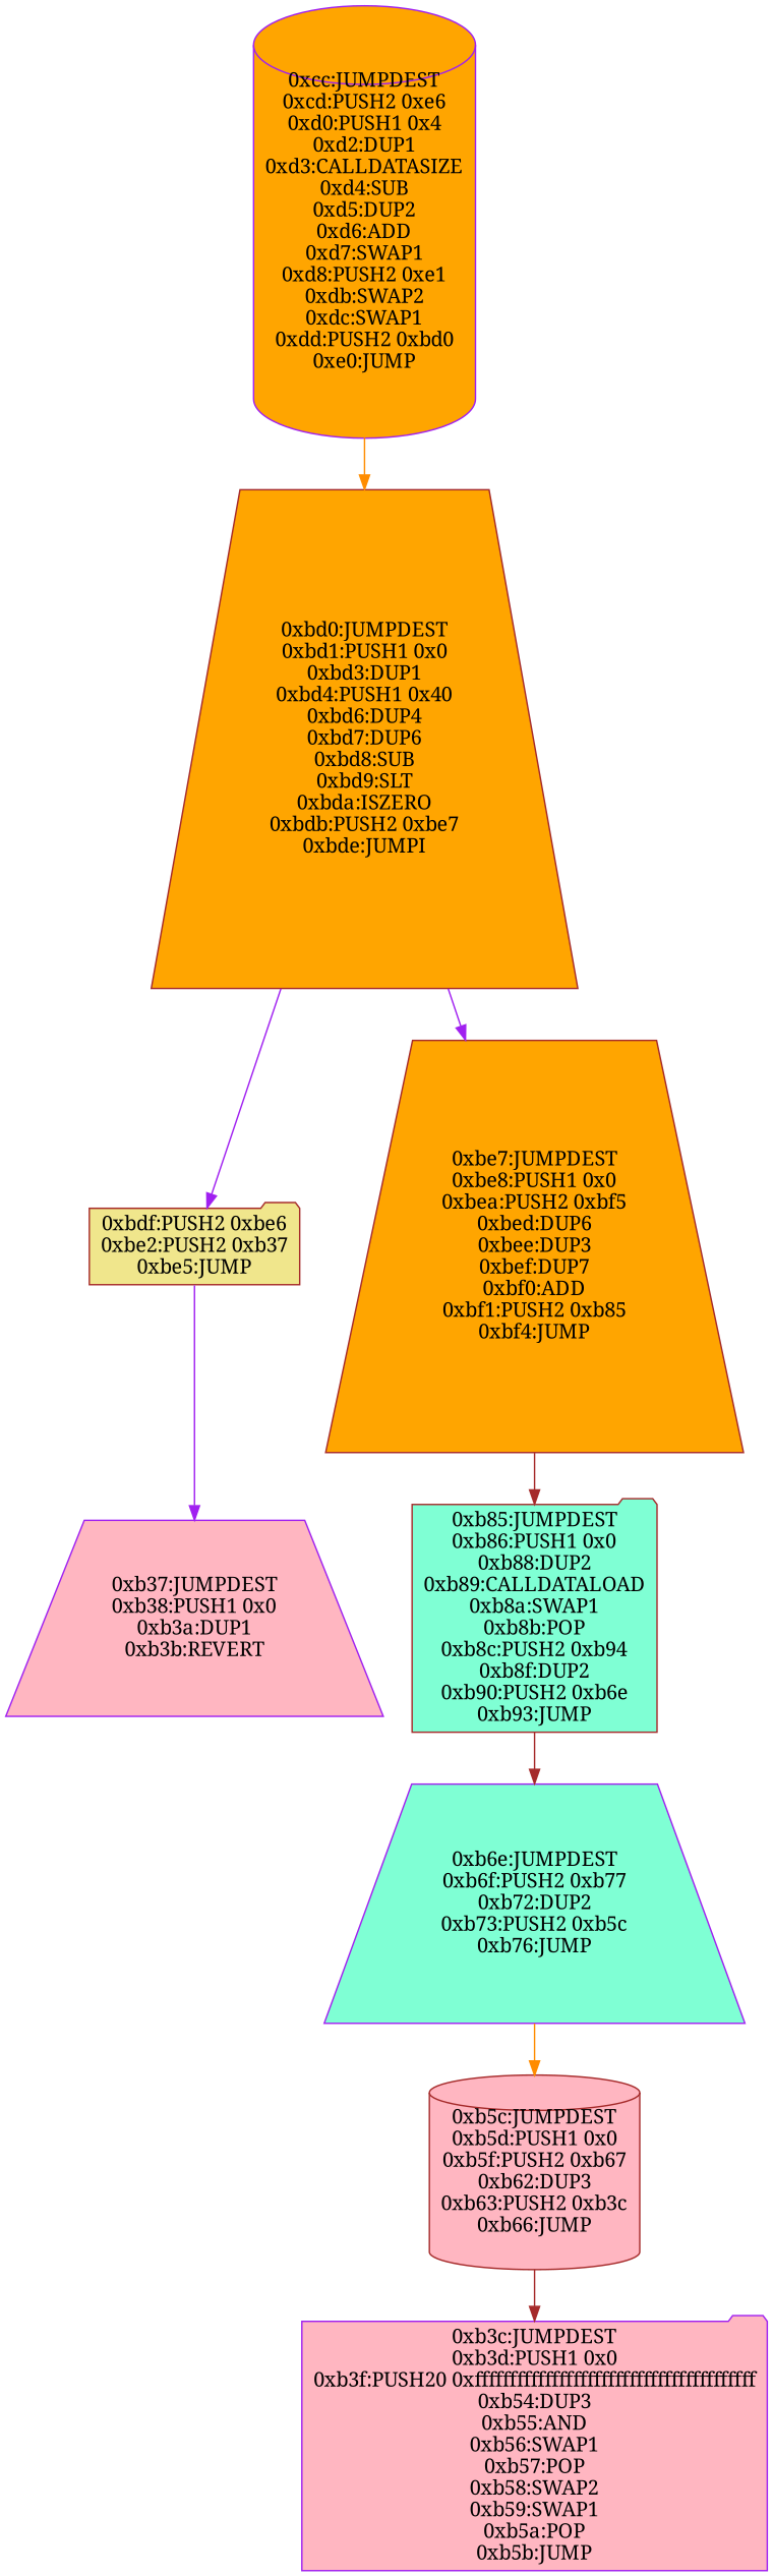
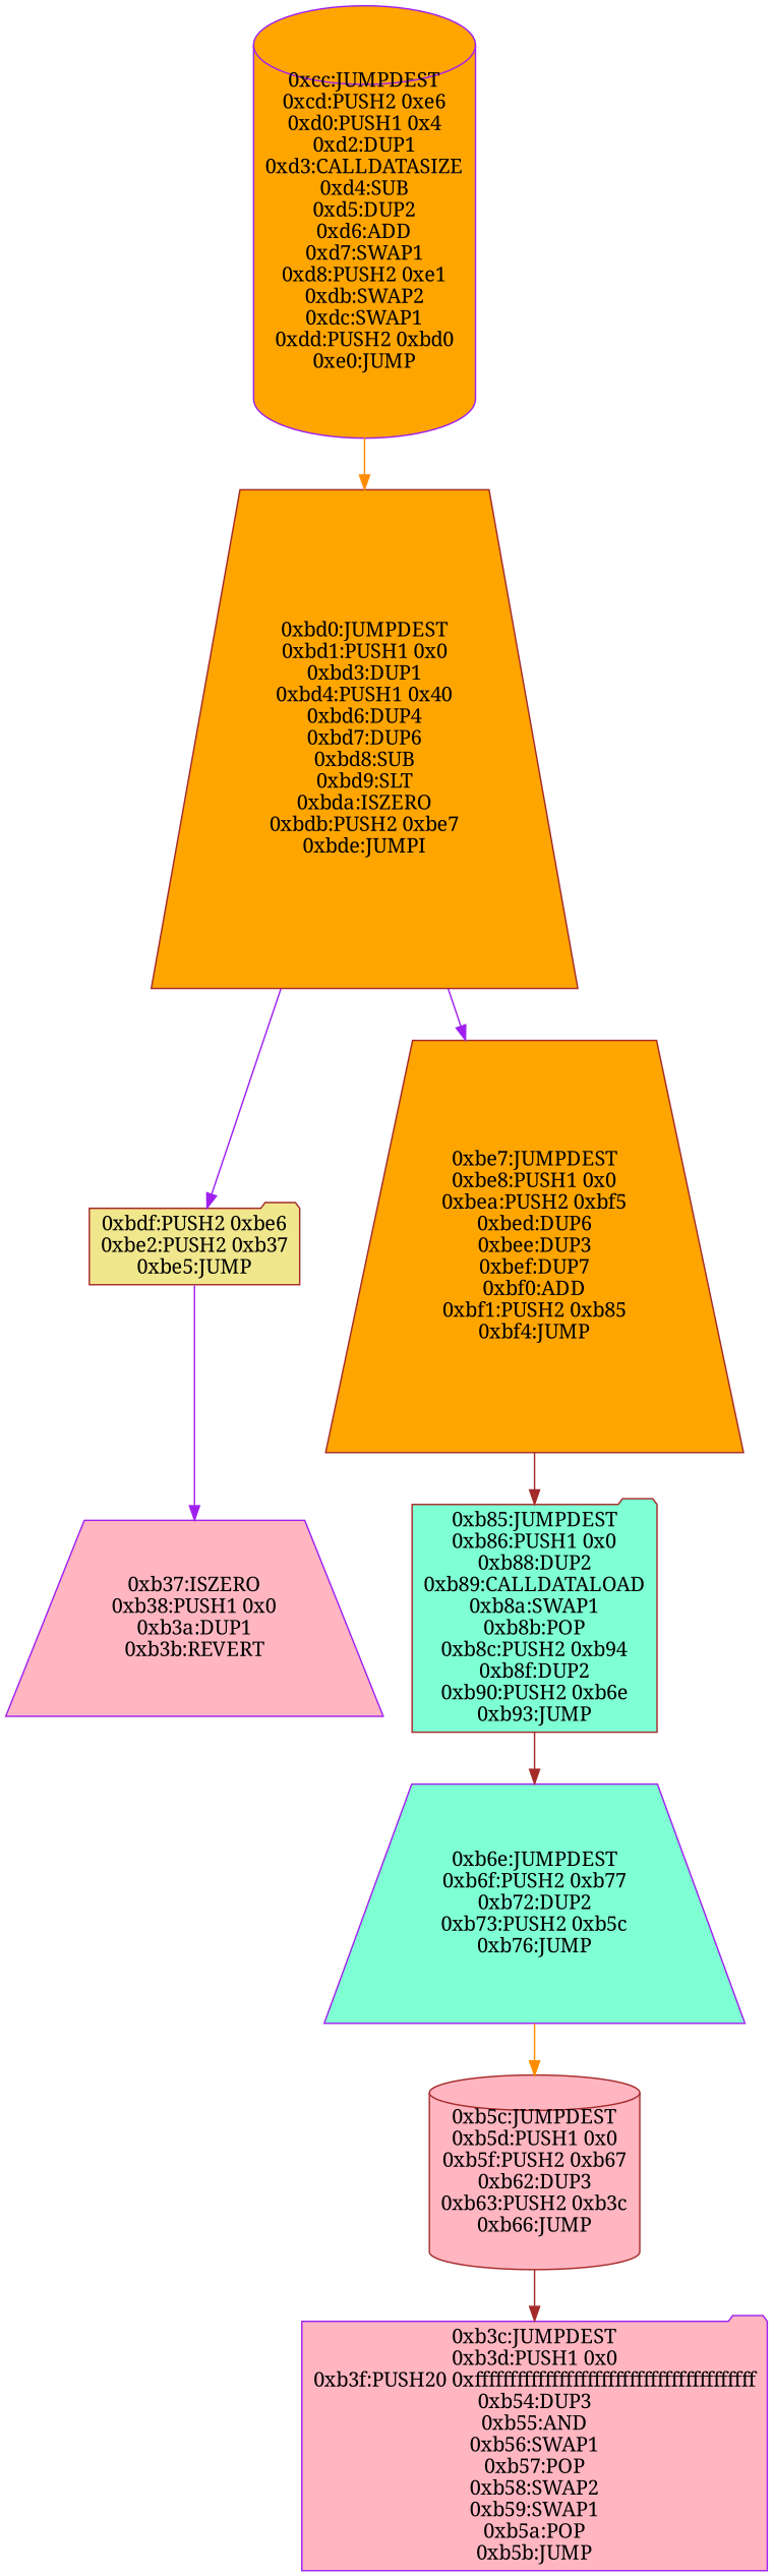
  digraph {
    fontname="Noto Serif"
    node [style=filled fillcolor=orange color=brown shape=trapezium fontname="Noto Serif"]
    edge [color=purple fontname="Noto Serif"]
    n1 [label="0xcc:JUMPDEST\n0xcd:PUSH2 0xe6\n0xd0:PUSH1 0x4\n0xd2:DUP1\n0xd3:CALLDATASIZE\n0xd4:SUB\n0xd5:DUP2\n0xd6:ADD\n0xd7:SWAP1\n0xd8:PUSH2 0xe1\n0xdb:SWAP2\n0xdc:SWAP1\n0xdd:PUSH2 0xbd0\n0xe0:JUMP" color=purple shape=cylinder]
    n2 [label="0xbd0:JUMPDEST\n0xbd1:PUSH1 0x0\n0xbd3:DUP1\n0xbd4:PUSH1 0x40\n0xbd6:DUP4\n0xbd7:DUP6\n0xbd8:SUB\n0xbd9:SLT\n0xbda:ISZERO\n0xbdb:PUSH2 0xbe7\n0xbde:JUMPI"]
    n3 [label="0xbdf:PUSH2 0xbe6\n0xbe2:PUSH2 0xb37\n0xbe5:JUMP" fillcolor=khaki shape=folder]
    n4 [label="0xbe7:JUMPDEST\n0xbe8:PUSH1 0x0\n0xbea:PUSH2 0xbf5\n0xbed:DUP6\n0xbee:DUP3\n0xbef:DUP7\n0xbf0:ADD\n0xbf1:PUSH2 0xb85\n0xbf4:JUMP"]
-   n5 [label="0xb37:JUMPDEST\n0xb38:PUSH1 0x0\n0xb3a:DUP1\n0xb3b:REVERT" fillcolor=lightpink color=purple]
+   n5 [label="0xb37:ISZERO\n0xb38:PUSH1 0x0\n0xb3a:DUP1\n0xb3b:REVERT" fillcolor=lightpink color=purple]
    n6 [label="0xb85:JUMPDEST\n0xb86:PUSH1 0x0\n0xb88:DUP2\n0xb89:CALLDATALOAD\n0xb8a:SWAP1\n0xb8b:POP\n0xb8c:PUSH2 0xb94\n0xb8f:DUP2\n0xb90:PUSH2 0xb6e\n0xb93:JUMP" fillcolor=aquamarine shape=folder]
    n7 [label="0xb6e:JUMPDEST\n0xb6f:PUSH2 0xb77\n0xb72:DUP2\n0xb73:PUSH2 0xb5c\n0xb76:JUMP" fillcolor=aquamarine color=purple]
    n8 [label="0xb5c:JUMPDEST\n0xb5d:PUSH1 0x0\n0xb5f:PUSH2 0xb67\n0xb62:DUP3\n0xb63:PUSH2 0xb3c\n0xb66:JUMP" fillcolor=lightpink shape=cylinder]
    n9 [label="0xb3c:JUMPDEST\n0xb3d:PUSH1 0x0\n0xb3f:PUSH20 0xffffffffffffffffffffffffffffffffffffffff\n0xb54:DUP3\n0xb55:AND\n0xb56:SWAP1\n0xb57:POP\n0xb58:SWAP2\n0xb59:SWAP1\n0xb5a:POP\n0xb5b:JUMP" fillcolor=lightpink color=purple shape=folder]
    n1 -> n2 [color=darkorange]
    n2 -> n3
    n2 -> n4
    n3 -> n5
    n4 -> n6 [color=brown]
    n6 -> n7 [color=brown]
    n7 -> n8 [color=darkorange]
    n8 -> n9 [color=brown]
  }
